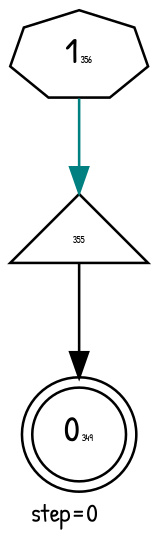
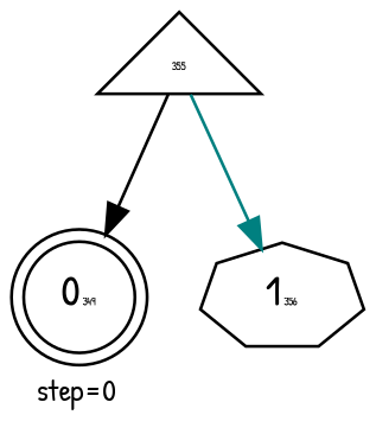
  digraph {
    fontname="Patrick Hand"
    fontsize=10
    label="step=0"
    labeljust=left
    labelloc=bottom
    node [color=black fontname="Patrick Hand" labelfontcolor=black peripheries=1]
    edge [fontname="Patrick Hand"]
    n1 [label=<0<FONT POINT-SIZE='4'>349</FONT>> peripheries=2 shape=circle]
    n2 [label=<<FONT POINT-SIZE='4'>355</FONT>> shape=triangle]
    n3 [label=<1<FONT POINT-SIZE='4'>356</FONT>> shape=septagon labelfontcolor=""]
    n2 -> n1 [color=black]
-   n3 -> n2 [color=teal]
+   n2 -> n3 [color=teal]
  }
